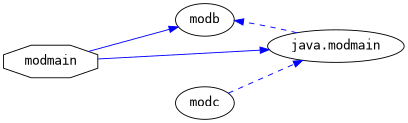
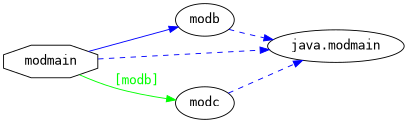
  digraph {
    rankdir=LR
    node [fontname=Consolas shape=ellipse]
    edge [color="#0000ff" fontcolor="#0000ff" fontname=Consolas weight=16 style=dashed]
    n1 [label=modmain shape=octagon]
    n2 [label=modb]
    n3 [label="java.modmain"]
    n4 [label=modc]
    n1 -> n2 [weight=8 style=""]
-   n1 -> n3 [style=solid]
-   n3 -> n2
+   n1 -> n3
+   n1 -> n4 [color="#00ff00" fontcolor="#00ff00" label="[modb]" weight=4 style=""]
+   n2 -> n3
    n4 -> n3
  }
